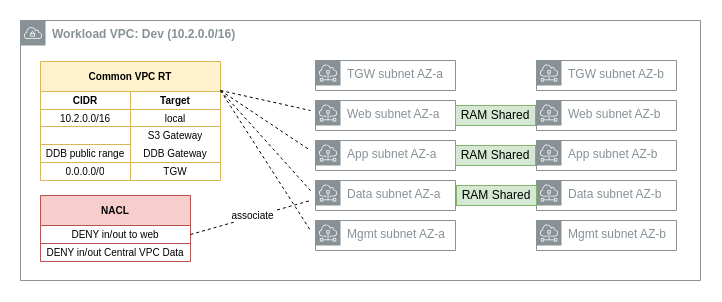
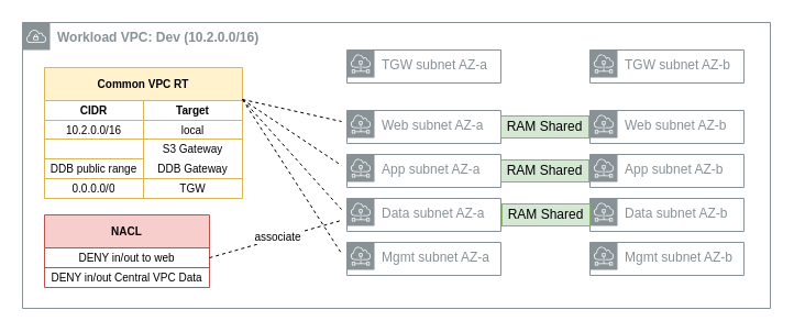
  <mxCell id="0" />
  <mxCell id="1" parent="0" />
- <mxCell id="2" value="TGW subnet AZ-a" style="outlineConnect=0;gradientColor=none;html=1;whiteSpace=wrap;fontSize=12;fontStyle=0;shape=mxgraph.aws4.group;grIcon=mxgraph.aws4.group_subnet;strokeColor=#879196;fillColor=none;verticalAlign=top;align=left;spacingLeft=30;fontColor=#879196;dashed=0;" parent="1" vertex="1"><mxGeometry x="315" y="60" width="140" height="30" as="geometry" /></mxCell>
+ <mxCell id="2" value="TGW subnet AZ-a" style="outlineConnect=0;gradientColor=none;html=1;whiteSpace=wrap;fontSize=12;fontStyle=0;shape=mxgraph.aws4.group;grIcon=mxgraph.aws4.group_subnet;strokeColor=#879196;fillColor=none;verticalAlign=top;align=left;spacingLeft=30;fontColor=#879196;dashed=0;" parent="1" vertex="1"><mxGeometry x="315" y="45" width="140" height="30" as="geometry" /></mxCell>
  <mxCell id="3" value="Web subnet AZ-a" style="outlineConnect=0;gradientColor=none;html=1;whiteSpace=wrap;fontSize=12;fontStyle=0;shape=mxgraph.aws4.group;grIcon=mxgraph.aws4.group_subnet;strokeColor=#879196;fillColor=none;verticalAlign=top;align=left;spacingLeft=30;fontColor=#879196;dashed=0;" parent="1" vertex="1"><mxGeometry x="315" width="140" height="30" as="geometry" y="100" /></mxCell>
  <mxCell id="4" value="App subnet AZ-a" style="outlineConnect=0;gradientColor=none;html=1;whiteSpace=wrap;fontSize=12;fontStyle=0;shape=mxgraph.aws4.group;grIcon=mxgraph.aws4.group_subnet;strokeColor=#879196;fillColor=none;verticalAlign=top;align=left;spacingLeft=30;fontColor=#879196;dashed=0;" parent="1" vertex="1"><mxGeometry x="315" y="140" width="140" height="30" as="geometry" /></mxCell>
  <mxCell id="5" value="Data subnet AZ-a" style="outlineConnect=0;gradientColor=none;html=1;whiteSpace=wrap;fontSize=12;fontStyle=0;shape=mxgraph.aws4.group;grIcon=mxgraph.aws4.group_subnet;strokeColor=#879196;fillColor=none;verticalAlign=top;align=left;spacingLeft=30;fontColor=#879196;dashed=0;" parent="1" vertex="1"><mxGeometry x="315" y="180" width="140" height="30" as="geometry" /></mxCell>
  <mxCell id="6" value="Mgmt subnet AZ-a" style="outlineConnect=0;gradientColor=none;html=1;whiteSpace=wrap;fontSize=12;fontStyle=0;shape=mxgraph.aws4.group;grIcon=mxgraph.aws4.group_subnet;strokeColor=#879196;fillColor=none;verticalAlign=top;align=left;spacingLeft=30;fontColor=#879196;dashed=0;" parent="1" vertex="1"><mxGeometry x="315" y="220" width="140" height="30" as="geometry" /></mxCell>
- <mxCell id="7" value="TGW subnet AZ-b" style="outlineConnect=0;gradientColor=none;html=1;whiteSpace=wrap;fontSize=12;fontStyle=0;shape=mxgraph.aws4.group;grIcon=mxgraph.aws4.group_subnet;strokeColor=#879196;fillColor=none;verticalAlign=top;align=left;spacingLeft=30;fontColor=#879196;dashed=0;" parent="1" vertex="1"><mxGeometry x="536" y="60" width="140" height="30" as="geometry" /></mxCell>
+ <mxCell id="7" value="TGW subnet AZ-b" style="outlineConnect=0;gradientColor=none;html=1;whiteSpace=wrap;fontSize=12;fontStyle=0;shape=mxgraph.aws4.group;grIcon=mxgraph.aws4.group_subnet;strokeColor=#879196;fillColor=none;verticalAlign=top;align=left;spacingLeft=30;fontColor=#879196;dashed=0;" parent="1" vertex="1"><mxGeometry x="536" y="45" width="140" height="30" as="geometry" /></mxCell>
  <mxCell id="8" value="Web subnet AZ-b" style="outlineConnect=0;gradientColor=none;html=1;whiteSpace=wrap;fontSize=12;fontStyle=0;shape=mxgraph.aws4.group;grIcon=mxgraph.aws4.group_subnet;strokeColor=#879196;fillColor=none;verticalAlign=top;align=left;spacingLeft=30;fontColor=#879196;dashed=0;" parent="1" vertex="1"><mxGeometry x="536" width="140" height="30" as="geometry" y="100" /></mxCell>
  <mxCell id="9" value="App subnet AZ-b" style="outlineConnect=0;gradientColor=none;html=1;whiteSpace=wrap;fontSize=12;fontStyle=0;shape=mxgraph.aws4.group;grIcon=mxgraph.aws4.group_subnet;strokeColor=#879196;fillColor=none;verticalAlign=top;align=left;spacingLeft=30;fontColor=#879196;dashed=0;" parent="1" vertex="1"><mxGeometry x="536" y="140" width="140" height="30" as="geometry" /></mxCell>
  <mxCell id="10" value="Data subnet AZ-b&lt;br&gt;" style="outlineConnect=0;gradientColor=none;html=1;whiteSpace=wrap;fontSize=12;fontStyle=0;shape=mxgraph.aws4.group;grIcon=mxgraph.aws4.group_subnet;strokeColor=#879196;fillColor=none;verticalAlign=top;align=left;spacingLeft=30;fontColor=#879196;dashed=0;" parent="1" vertex="1"><mxGeometry x="536" y="180" width="140" height="30" as="geometry" /></mxCell>
  <mxCell id="11" value="Mgmt subnet AZ-b" style="outlineConnect=0;gradientColor=none;html=1;whiteSpace=wrap;fontSize=12;fontStyle=0;shape=mxgraph.aws4.group;grIcon=mxgraph.aws4.group_subnet;strokeColor=#879196;fillColor=none;verticalAlign=top;align=left;spacingLeft=30;fontColor=#879196;dashed=0;" parent="1" vertex="1"><mxGeometry x="536" y="220" width="140" height="30" as="geometry" /></mxCell>
  <mxCell id="12" value="&lt;b&gt;Workload VPC: Dev (10.2.0.0/16)&lt;/b&gt;" style="outlineConnect=0;gradientColor=none;html=1;whiteSpace=wrap;fontSize=12;fontStyle=0;shape=mxgraph.aws4.group;grIcon=mxgraph.aws4.group_vpc;strokeColor=#879196;fillColor=none;verticalAlign=top;align=left;spacingLeft=30;fontColor=#879196;dashed=0;" parent="1" vertex="1"><mxGeometry x="20" y="20" width="680" height="260" as="geometry" /></mxCell>
  <mxCell id="13" value="RAM Shared" style="text;html=1;strokeColor=#82b366;fillColor=#d5e8d4;align=center;verticalAlign=middle;whiteSpace=wrap;overflow=hidden;" parent="1" vertex="1"><mxGeometry x="455" y="105" width="80" height="20" as="geometry" /></mxCell>
  <mxCell id="14" value="RAM Shared" style="text;html=1;strokeColor=#82b366;fillColor=#d5e8d4;align=center;verticalAlign=middle;whiteSpace=wrap;overflow=hidden;" parent="1" vertex="1"><mxGeometry x="455" y="145" width="80" height="20" as="geometry" /></mxCell>
  <mxCell id="15" value="RAM Shared" style="text;html=1;strokeColor=#82b366;fillColor=#d5e8d4;align=center;verticalAlign=middle;whiteSpace=wrap;overflow=hidden;" parent="1" vertex="1"><mxGeometry x="456" y="185" width="80" height="20" as="geometry" /></mxCell>
  <mxCell id="16" value="Common VPC RT" style="shape=table;html=1;whiteSpace=wrap;startSize=30;container=1;collapsible=0;childLayout=tableLayout;fontStyle=1;align=center;fillColor=#fff2cc;strokeColor=#d6b656;fontSize=10;" parent="1" vertex="1"><mxGeometry x="40" y="61" width="180" height="119" as="geometry" /></mxCell>
  <mxCell id="17" value="" style="shape=partialRectangle;html=1;whiteSpace=wrap;collapsible=0;dropTarget=0;pointerEvents=0;fillColor=none;top=0;left=0;bottom=0;right=0;points=[[0,0.5],[1,0.5]];portConstraint=eastwest;fontSize=10;" parent="16" vertex="1"><mxGeometry y="30" width="180" height="18" as="geometry" /></mxCell>
  <mxCell id="18" value="&lt;b style=&quot;font-size: 10px;&quot;&gt;CIDR&lt;/b&gt;" style="shape=partialRectangle;html=1;whiteSpace=wrap;connectable=0;fillColor=none;top=0;left=0;bottom=0;right=0;overflow=hidden;fontSize=10;" parent="17" vertex="1"><mxGeometry width="90" height="18" as="geometry" /></mxCell>
  <mxCell id="19" value="&lt;b style=&quot;font-size: 10px;&quot;&gt;Target&lt;/b&gt;" style="shape=partialRectangle;html=1;whiteSpace=wrap;connectable=0;fillColor=none;top=0;left=0;bottom=0;right=0;overflow=hidden;fontSize=10;" parent="17" vertex="1"><mxGeometry x="90" width="90" height="18" as="geometry" /></mxCell>
  <mxCell id="20" style="shape=partialRectangle;html=1;whiteSpace=wrap;collapsible=0;dropTarget=0;pointerEvents=0;fillColor=none;top=0;left=0;bottom=0;right=0;points=[[0,0.5],[1,0.5]];portConstraint=eastwest;fontSize=10;" parent="16" vertex="1"><mxGeometry y="48" width="180" height="17" as="geometry" /></mxCell>
  <mxCell id="21" value="10.2.0.0/16" style="shape=partialRectangle;html=1;whiteSpace=wrap;connectable=0;fillColor=none;top=0;left=0;bottom=0;right=0;overflow=hidden;fontSize=10;" parent="20" vertex="1"><mxGeometry width="90" height="17" as="geometry" /></mxCell>
  <mxCell id="22" value="local" style="shape=partialRectangle;html=1;whiteSpace=wrap;connectable=0;fillColor=none;top=0;left=0;bottom=0;right=0;overflow=hidden;fontSize=10;" parent="20" vertex="1"><mxGeometry x="90" width="90" height="17" as="geometry" /></mxCell>
  <mxCell id="23" value="" style="shape=partialRectangle;html=1;whiteSpace=wrap;collapsible=0;dropTarget=0;pointerEvents=0;fillColor=none;top=0;left=0;bottom=0;right=0;points=[[0,0.5],[1,0.5]];portConstraint=eastwest;fontSize=10;" parent="16" vertex="1"><mxGeometry y="65" width="180" height="18" as="geometry" /></mxCell>
  <mxCell id="24" value="S3 Gateway" style="shape=partialRectangle;html=1;whiteSpace=wrap;connectable=0;fillColor=none;top=0;left=0;bottom=0;right=0;overflow=hidden;fontSize=10;" parent="23" vertex="1"><mxGeometry x="90" width="90" height="18" as="geometry" /></mxCell>
  <mxCell id="25" value="" style="shape=partialRectangle;html=1;whiteSpace=wrap;collapsible=0;dropTarget=0;pointerEvents=0;fillColor=none;top=0;left=0;bottom=0;right=0;points=[[0,0.5],[1,0.5]];portConstraint=eastwest;fontSize=10;" parent="16" vertex="1"><mxGeometry y="83" width="180" height="18" as="geometry" /></mxCell>
  <mxCell id="26" value="DDB public range" style="shape=partialRectangle;html=1;whiteSpace=wrap;connectable=0;fillColor=none;top=0;left=0;bottom=0;right=0;overflow=hidden;fontSize=10;" parent="25" vertex="1"><mxGeometry width="90" height="18" as="geometry" /></mxCell>
  <mxCell id="27" value="DDB Gateway" style="shape=partialRectangle;html=1;whiteSpace=wrap;connectable=0;fillColor=none;top=0;left=0;bottom=0;right=0;overflow=hidden;fontSize=10;" parent="25" vertex="1"><mxGeometry x="90" width="90" height="18" as="geometry" /></mxCell>
  <mxCell id="28" style="shape=partialRectangle;html=1;whiteSpace=wrap;collapsible=0;dropTarget=0;pointerEvents=0;fillColor=none;top=0;left=0;bottom=0;right=0;points=[[0,0.5],[1,0.5]];portConstraint=eastwest;fontSize=10;" parent="16" vertex="1"><mxGeometry y="101" width="180" height="18" as="geometry" /></mxCell>
  <mxCell id="29" value="&lt;span style=&quot;font-size: 10px;&quot;&gt;0.0.0.0/0&lt;/span&gt;" style="shape=partialRectangle;html=1;whiteSpace=wrap;connectable=0;fillColor=none;top=0;left=0;bottom=0;right=0;overflow=hidden;fontSize=10;" parent="28" vertex="1"><mxGeometry width="90" height="18" as="geometry" /></mxCell>
  <mxCell id="30" value="&lt;span style=&quot;font-size: 10px;&quot;&gt;TGW&lt;/span&gt;" style="shape=partialRectangle;html=1;whiteSpace=wrap;connectable=0;fillColor=none;top=0;left=0;bottom=0;right=0;overflow=hidden;fontSize=10;" parent="28" vertex="1"><mxGeometry x="90" width="90" height="18" as="geometry" /></mxCell>
  <mxCell id="31" value="NACL" style="shape=table;html=1;whiteSpace=wrap;startSize=30;container=1;collapsible=0;childLayout=tableLayout;fontStyle=1;align=center;fillColor=#f8cecc;strokeColor=#b85450;fontSize=10;" parent="1" vertex="1"><mxGeometry x="40" y="195" width="150" height="66" as="geometry" /></mxCell>
  <mxCell id="32" value="" style="shape=partialRectangle;html=1;whiteSpace=wrap;collapsible=0;dropTarget=0;pointerEvents=0;fillColor=none;top=0;left=0;bottom=0;right=0;points=[[0,0.5],[1,0.5]];portConstraint=eastwest;fontSize=10;" parent="31" vertex="1"><mxGeometry y="30" width="150" height="18" as="geometry" /></mxCell>
  <mxCell id="33" value="&lt;span style=&quot;font-size: 10px&quot;&gt;DENY in/out to web&lt;/span&gt;" style="shape=partialRectangle;html=1;whiteSpace=wrap;connectable=0;fillColor=none;top=0;left=0;bottom=0;right=0;overflow=hidden;fontSize=10;" parent="32" vertex="1"><mxGeometry width="150" height="18" as="geometry"><mxRectangle width="150" height="18" as="alternateBounds" /></mxGeometry></mxCell>
  <mxCell id="34" style="shape=partialRectangle;html=1;whiteSpace=wrap;collapsible=0;dropTarget=0;pointerEvents=0;fillColor=none;top=0;left=0;bottom=0;right=0;points=[[0,0.5],[1,0.5]];portConstraint=eastwest;fontSize=10;" vertex="1" parent="31"><mxGeometry y="48" width="150" height="18" as="geometry" /></mxCell>
  <mxCell id="35" value="DENY in/out Central VPC Data" style="shape=partialRectangle;html=1;whiteSpace=wrap;connectable=0;fillColor=none;top=0;left=0;bottom=0;right=0;overflow=hidden;fontSize=10;" vertex="1" parent="34"><mxGeometry width="150" height="18" as="geometry"><mxRectangle width="150" height="18" as="alternateBounds" /></mxGeometry></mxCell>
  <mxCell id="36" value="" style="endArrow=none;dashed=1;html=1;fontSize=10;" parent="1" edge="1"><mxGeometry width="50" height="50" relative="1" as="geometry"><mxPoint x="220" y="90" as="sourcePoint" /><mxPoint x="310" y="110" as="targetPoint" /></mxGeometry></mxCell>
  <mxCell id="37" value="" style="endArrow=none;dashed=1;html=1;fontSize=10;" parent="1" edge="1"><mxGeometry width="50" height="50" relative="1" as="geometry"><mxPoint x="220" y="90" as="sourcePoint" /><mxPoint x="310" y="150" as="targetPoint" /></mxGeometry></mxCell>
  <mxCell id="38" value="" style="endArrow=none;dashed=1;html=1;fontSize=10;" parent="1" edge="1"><mxGeometry width="50" height="50" relative="1" as="geometry"><mxPoint x="220" y="90" as="sourcePoint" /><mxPoint x="310" y="190" as="targetPoint" /></mxGeometry></mxCell>
  <mxCell id="39" value="" style="endArrow=none;dashed=1;html=1;fontSize=10;" parent="1" edge="1"><mxGeometry width="50" height="50" relative="1" as="geometry"><mxPoint x="220" y="90" as="sourcePoint" /><mxPoint x="310" y="230" as="targetPoint" /></mxGeometry></mxCell>
  <mxCell id="40" value="" style="endArrow=none;dashed=1;html=1;fontSize=10;exitX=1;exitY=0.5;exitDx=0;exitDy=0;" parent="1" edge="1" source="32"><mxGeometry width="50" height="50" relative="1" as="geometry"><mxPoint x="150" y="230" as="sourcePoint" /><mxPoint x="310" y="200" as="targetPoint" /></mxGeometry></mxCell>
  <mxCell id="41" value="associate" style="edgeLabel;html=1;align=center;verticalAlign=middle;resizable=0;points=[];fontSize=10;" parent="40" vertex="1" connectable="0"><mxGeometry x="0.034" y="2" relative="1" as="geometry"><mxPoint as="offset" /></mxGeometry></mxCell>
